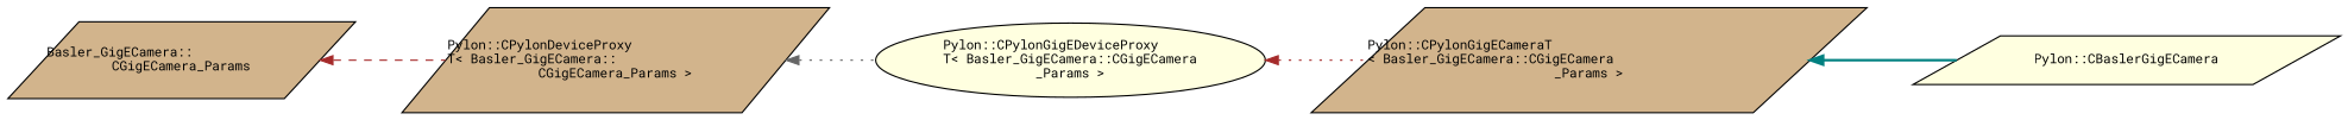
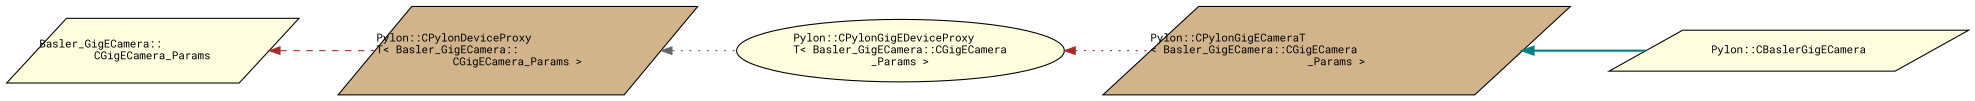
  digraph {
    rankdir=LR
    fontname="Roboto Mono"
    node [color=black fillcolor=tan fontname="Roboto Mono" fontsize=10 shape=parallelogram style=filled]
    edge [color=brown dir=back fontname="Roboto Mono" fontsize=10 labelfontname=Helvetica labelfontsize=10 style=dotted]
    n1 [fillcolor=lightyellow fontcolor=black height=0.2 label="Pylon::CBaslerGigECamera" width=0.4]
    n2 [height=0.2 label="Pylon::CPylonGigECameraT\l\< Basler_GigECamera::CGigECamera\l_Params \>" width=0.4]
    n3 [fillcolor=lightyellow height=0.2 label="Pylon::CPylonGigEDeviceProxy\lT\< Basler_GigECamera::CGigECamera\l_Params \>" shape=ellipse width=0.4]
    n4 [height=0.2 label="Pylon::CPylonDeviceProxy\lT\< Basler_GigECamera::\lCGigECamera_Params \>" width=0.4]
-   n5 [height=0.2 label="Basler_GigECamera::\lCGigECamera_Params" width=0.4]
+   n5 [fillcolor=lightyellow height=0.2 label="Basler_GigECamera::\lCGigECamera_Params" width=0.4]
    n2 -> n1 [color=teal style=bold]
    n3 -> n2
    n4 -> n3 [color=gray40]
    n5 -> n4 [style=dashed]
  }
